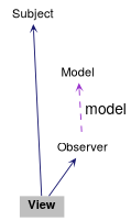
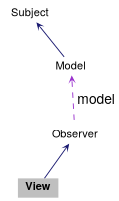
  digraph {
    node [color=black fontname="Helvetica,Arial,sans-serif" fontsize=12 shape=plaintext]
    edge [arrowhead=open arrowsize=0.5 arrowtail=open color=midnightblue dir=back fontname="Helvetica,Arial,sans-serif" fontsize=15 labelfontsize=15 style=solid]
    n1 [fillcolor=grey75 fontcolor=black height=0.2 label=<<b>View</b>> style=filled width=0.4]
    n2 [height=0.2 label=Observer width=0.4]
    n3 [height=0.2 label=Model width=0.4]
    n4 [height=0.2 label=Subject width=0.4]
    n2 -> n1
    n3 -> n2 [color=darkorchid3 label=" model" style=dashed]
-   n4 -> n1
+   n4 -> n3
  }
